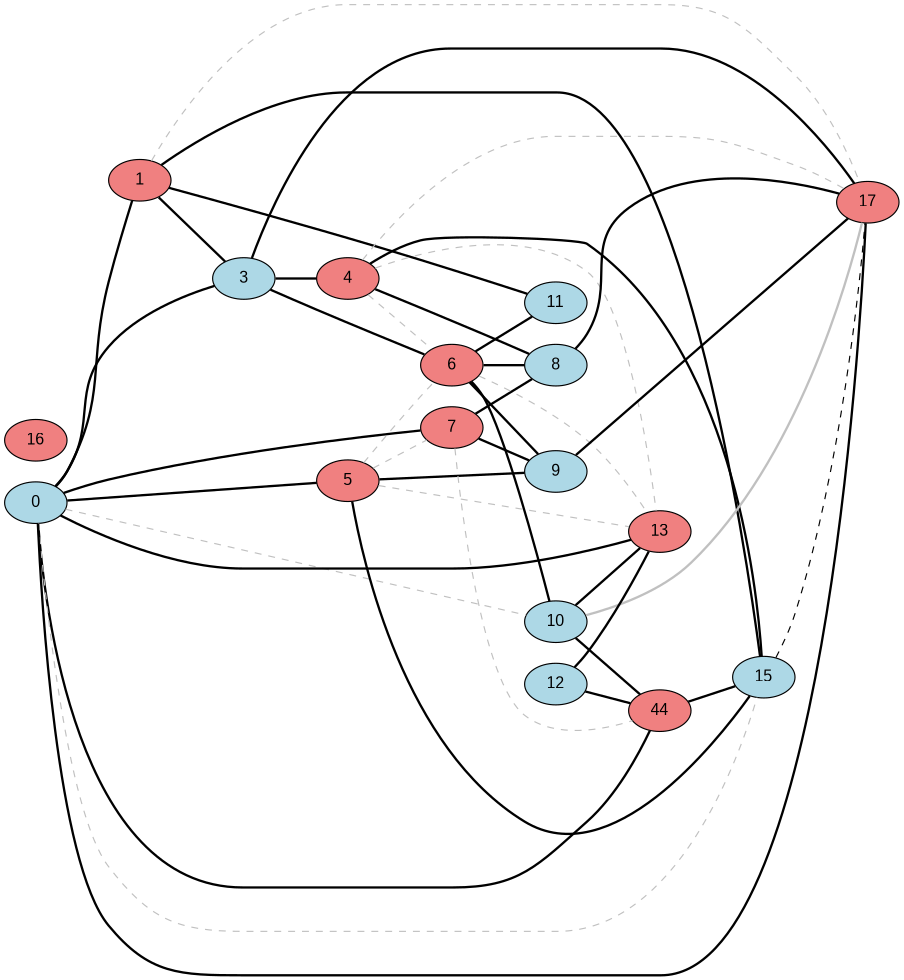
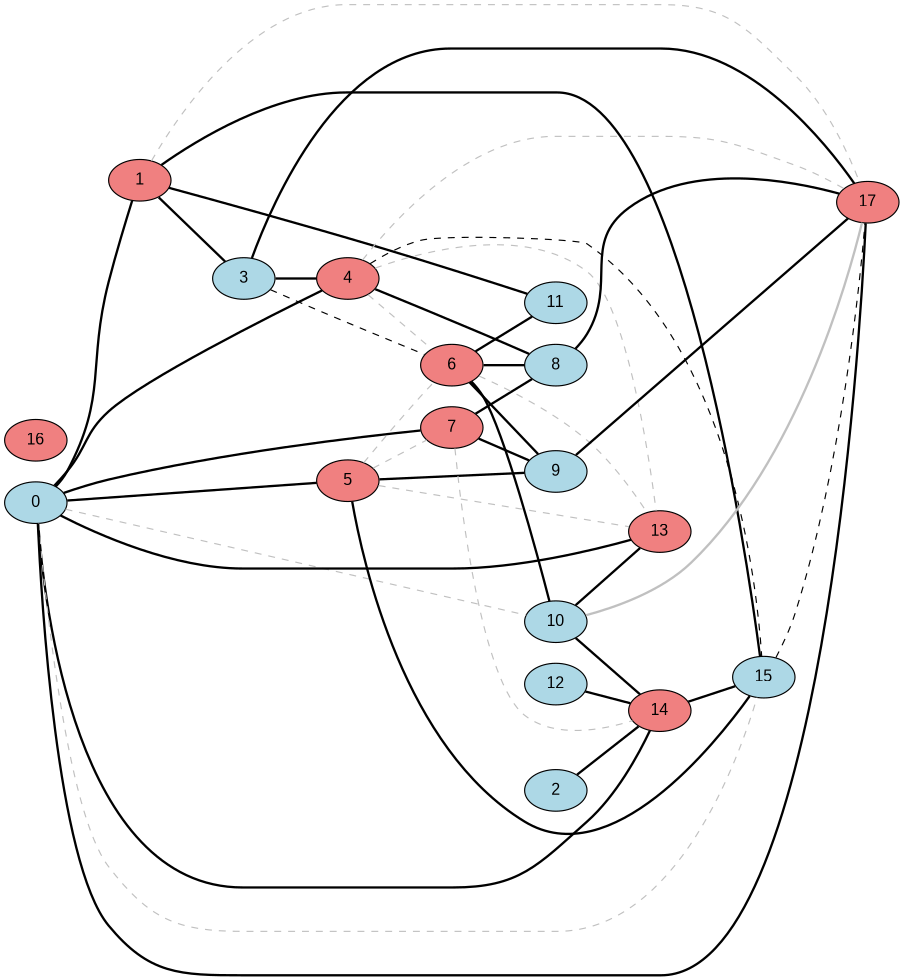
  graph {
    rankdir=LR
    node [fillcolor=lightcoral fontname=Arial style=filled]
    edge [color=black style=bold]
    1
    0 [fillcolor=lightblue]
    4
    5
    7
    10 [fillcolor=lightblue]
    13
-   14 [label=44]
+   14
    15 [fillcolor=lightblue]
    17
    3 [fillcolor=lightblue]
    11 [fillcolor=lightblue]
    6
    8 [fillcolor=lightblue]
    9 [fillcolor=lightblue]
+   2 [fillcolor=lightblue]
    12 [fillcolor=lightblue]
    16
    1 -- 15
    1 -- 17 [color=gray style=dashed]
    1 -- 3
    1 -- 11
    0 -- 1
-   0 -- 3
+   0 -- 4
    0 -- 5
    0 -- 7
    0 -- 10 [color=gray style=dashed]
    0 -- 13
    0 -- 14
    0 -- 15 [color=gray style=dashed]
    0 -- 17
    4 -- 13 [color=gray style=dashed]
-   4 -- 15
+   4 -- 15 [style=dashed]
    4 -- 17 [color=gray style=dashed]
    4 -- 6 [color=gray style=dashed]
    4 -- 8
    5 -- 7 [color=gray style=dashed]
    5 -- 13 [color=gray style=dashed]
    5 -- 15
    5 -- 6 [color=gray style=dashed]
    5 -- 9
    7 -- 14 [color=gray style=dashed]
    7 -- 8
    7 -- 9
    10 -- 13
    10 -- 14
    10 -- 17 [color=gray]
    14 -- 15
    15 -- 17 [style=dashed]
    3 -- 4
    3 -- 17
-   3 -- 6
+   3 -- 6 [style=dashed]
    6 -- 10
    6 -- 13 [color=gray style=dashed]
    6 -- 11
    6 -- 8
    6 -- 9
    8 -- 17
    9 -- 17
-   12 -- 13
+   2 -- 14
    12 -- 14
  }
